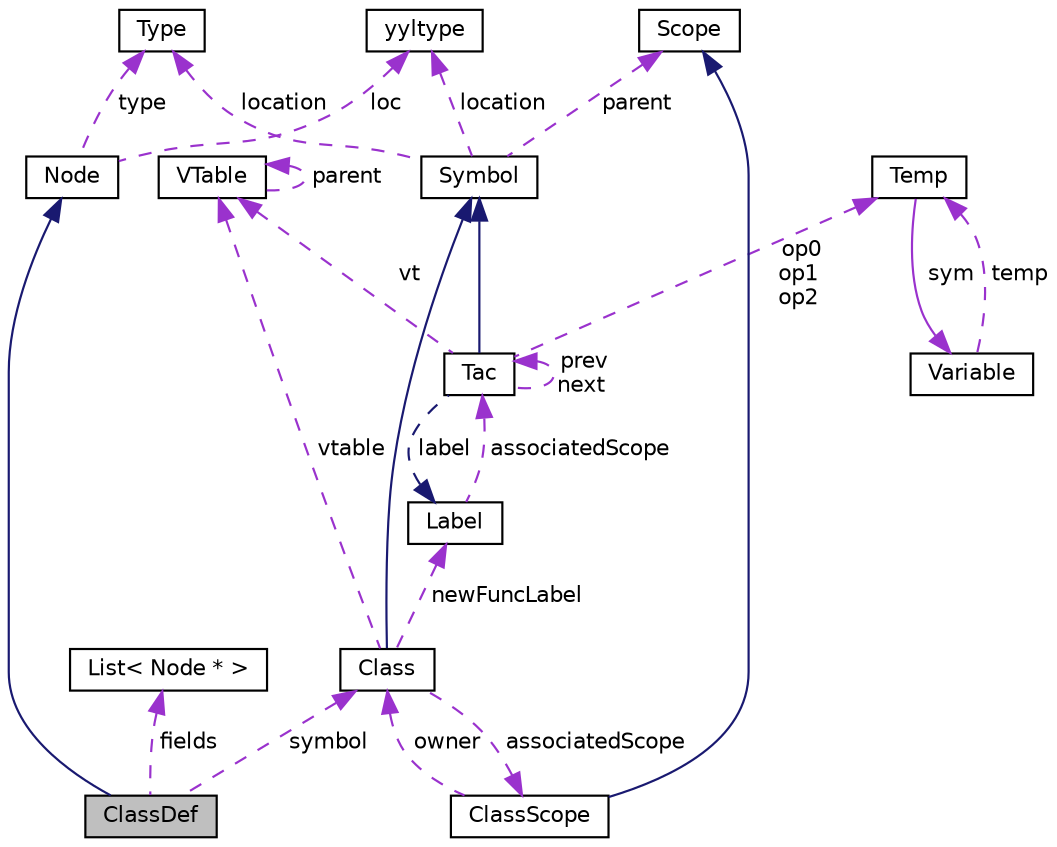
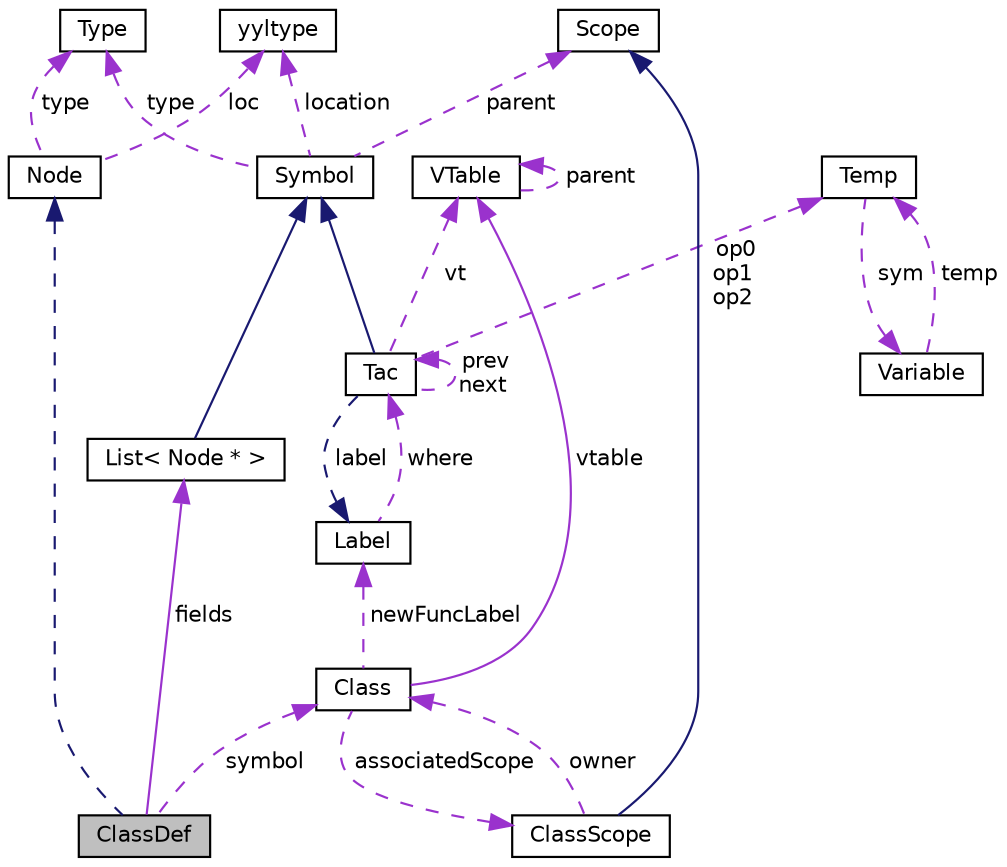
  digraph {
    node [color=black fillcolor=white fontname=Helvetica fontsize=10 shape=record style=filled]
    edge [color=darkorchid3 dir=back fontname=Helvetica fontsize=10 labelfontname=Helvetica labelfontsize=10 style=dashed]
    n1 [fillcolor=grey75 fontcolor=black height=0.2 label=ClassDef width=0.4]
    n2 [height=0.2 label="Node" width=0.4]
    n3 [height=0.2 label=yyltype width=0.4]
    n4 [height=0.2 label=Symbol width=0.4]
    n5 [height=0.2 label=Class width=0.4]
    n6 [height=0.2 label=Tac width=0.4]
    n7 [height=0.2 label=Type width=0.4]
    n8 [height=0.2 label=ClassScope width=0.4]
    n9 [height=0.2 label=Variable width=0.4]
    n10 [height=0.2 label=Temp width=0.4]
    n11 [height=0.2 label=Scope width=0.4]
    n12 [height=0.2 label=VTable width=0.4]
    n13 [height=0.2 label=Label width=0.4]
    n14 [height=0.2 label="List\< Node * \>" width=0.4]
-   n2 -> n1 [color=midnightblue style=solid]
+   n2 -> n1 [color=midnightblue]
    n3 -> n2 [label=" loc"]
    n3 -> n4 [label=" location"]
-   n4 -> n5 [color=midnightblue style=solid]
+   n4 -> n14 [color=midnightblue style=solid]
    n4 -> n6 [color=midnightblue style=solid]
    n5 -> n1 [label=" symbol"]
    n5 -> n8 [label=" owner"]
    n6 -> n6 [label=" prev\nnext"]
-   n6 -> n13 [label=" associatedScope"]
+   n6 -> n13 [label=" where"]
    n7 -> n2 [label=" type"]
-   n7 -> n4 [label=" location"]
+   n7 -> n4 [label=" type"]
    n8 -> n5 [label=" associatedScope"]
-   n9 -> n10 [label=" sym" style=solid]
+   n9 -> n10 [label=" sym"]
    n10 -> n6 [label=" op0\nop1\nop2"]
    n10 -> n9 [label=" temp"]
    n11 -> n4 [label=" parent"]
    n11 -> n8 [color=midnightblue style=solid]
-   n12 -> n5 [label=" vtable"]
+   n12 -> n5 [label=" vtable" style=solid]
    n12 -> n6 [label=" vt"]
    n12 -> n12 [label=" parent"]
    n13 -> n5 [label=" newFuncLabel"]
    n13 -> n6 [color=midnightblue label=" label"]
-   n14 -> n1 [label=" fields"]
+   n14 -> n1 [label=" fields" style=solid]
  }
